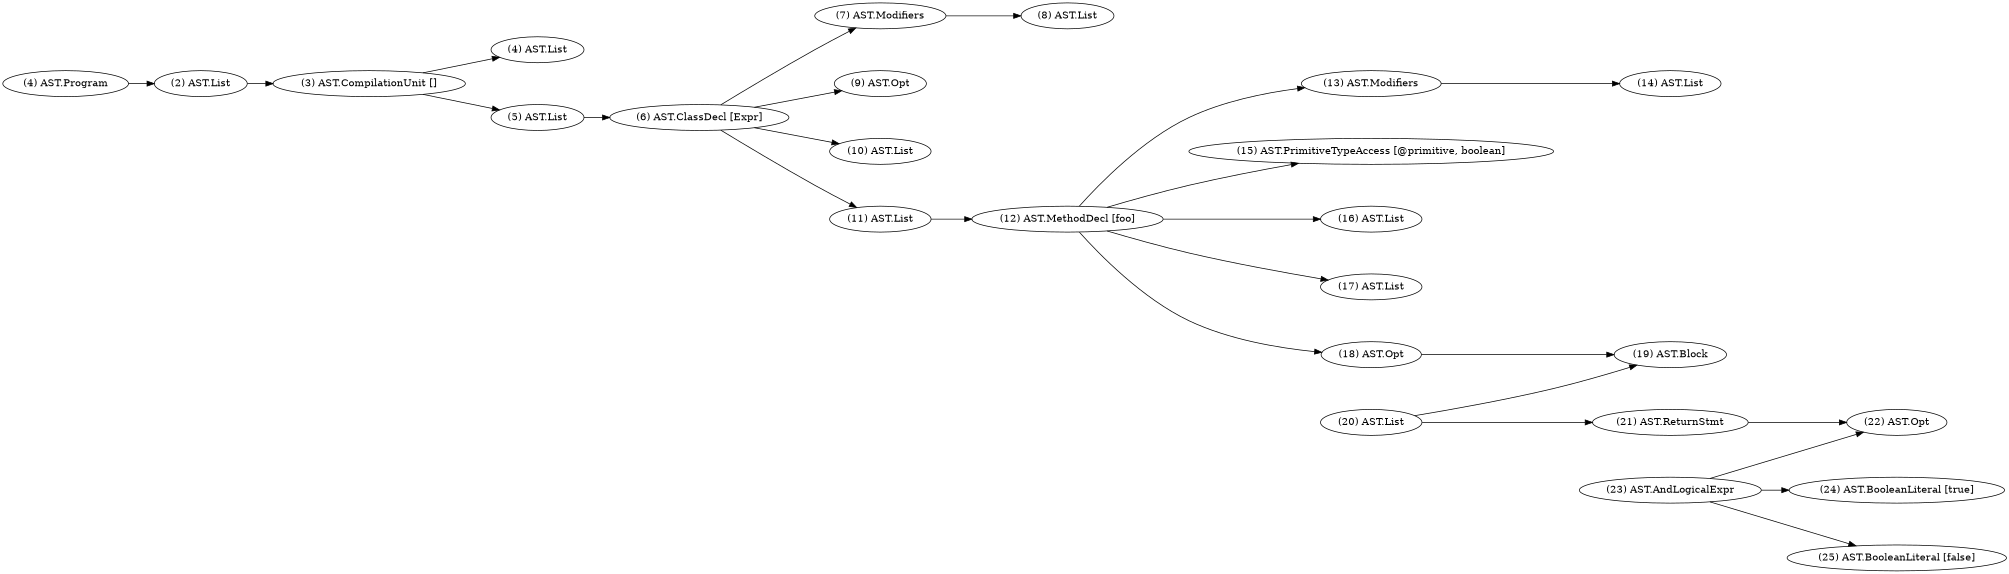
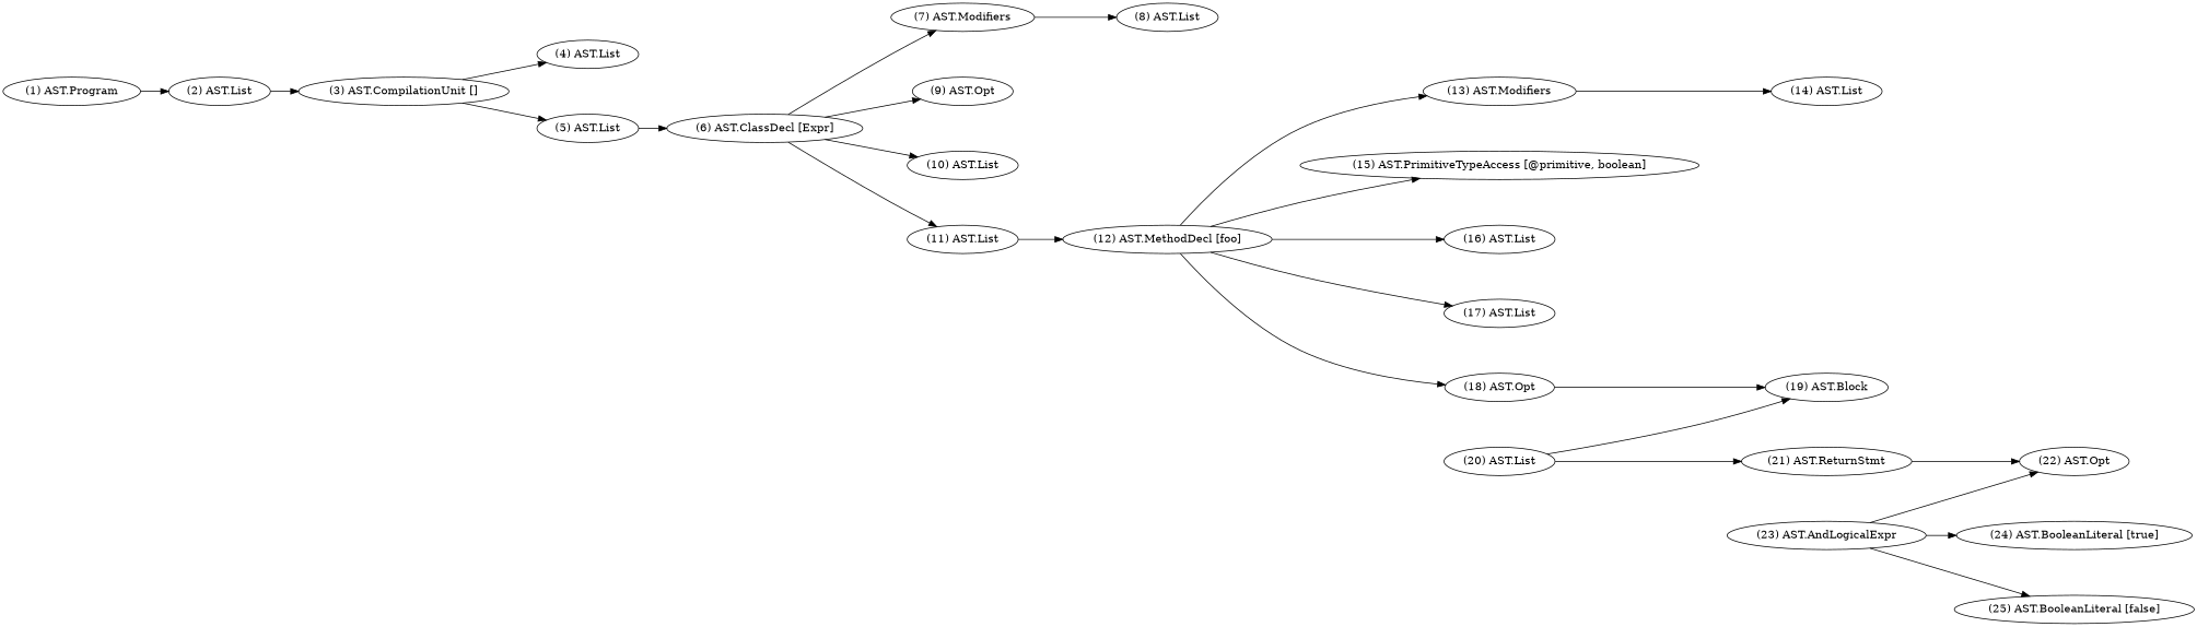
  digraph {
    nodesep=0.8
    rankdir=LR
    node [shape=ellipse]
-   n1 [label="(4) AST.Program"]
+   n1 [label="(1) AST.Program"]
    n2 [label="(2) AST.List"]
    n3 [label="(3) AST.CompilationUnit []"]
    n4 [label="(4) AST.List"]
    n5 [label="(5) AST.List"]
    n6 [label="(6) AST.ClassDecl [Expr]"]
    n7 [label="(7) AST.Modifiers"]
    n8 [label="(9) AST.Opt"]
    n9 [label="(10) AST.List"]
    n10 [label="(11) AST.List"]
    n11 [label="(8) AST.List"]
    n12 [label="(12) AST.MethodDecl [foo]"]
    n13 [label="(13) AST.Modifiers"]
    n14 [label="(15) AST.PrimitiveTypeAccess [@primitive, boolean]"]
    n15 [label="(16) AST.List"]
    n16 [label="(17) AST.List"]
    n17 [label="(18) AST.Opt"]
    n18 [label="(14) AST.List"]
    n19 [label="(19) AST.Block"]
    n20 [label="(20) AST.List"]
    n21 [label="(21) AST.ReturnStmt"]
    n22 [label="(22) AST.Opt"]
    n23 [label="(23) AST.AndLogicalExpr"]
    n24 [label="(24) AST.BooleanLiteral [true]"]
    n25 [label="(25) AST.BooleanLiteral [false]"]
    n1 -> n2
    n2 -> n3
    n3 -> n4
    n3 -> n5
    n5 -> n6
    n6 -> n7
    n6 -> n8
    n6 -> n9
    n6 -> n10
    n7 -> n11
    n10 -> n12
    n12 -> n13
    n12 -> n14
    n12 -> n15
    n12 -> n16
    n12 -> n17
    n13 -> n18
    n17 -> n19
    n20 -> n19
    n20 -> n21
    n21 -> n22
    n23 -> n22
    n23 -> n24
    n23 -> n25
  }
